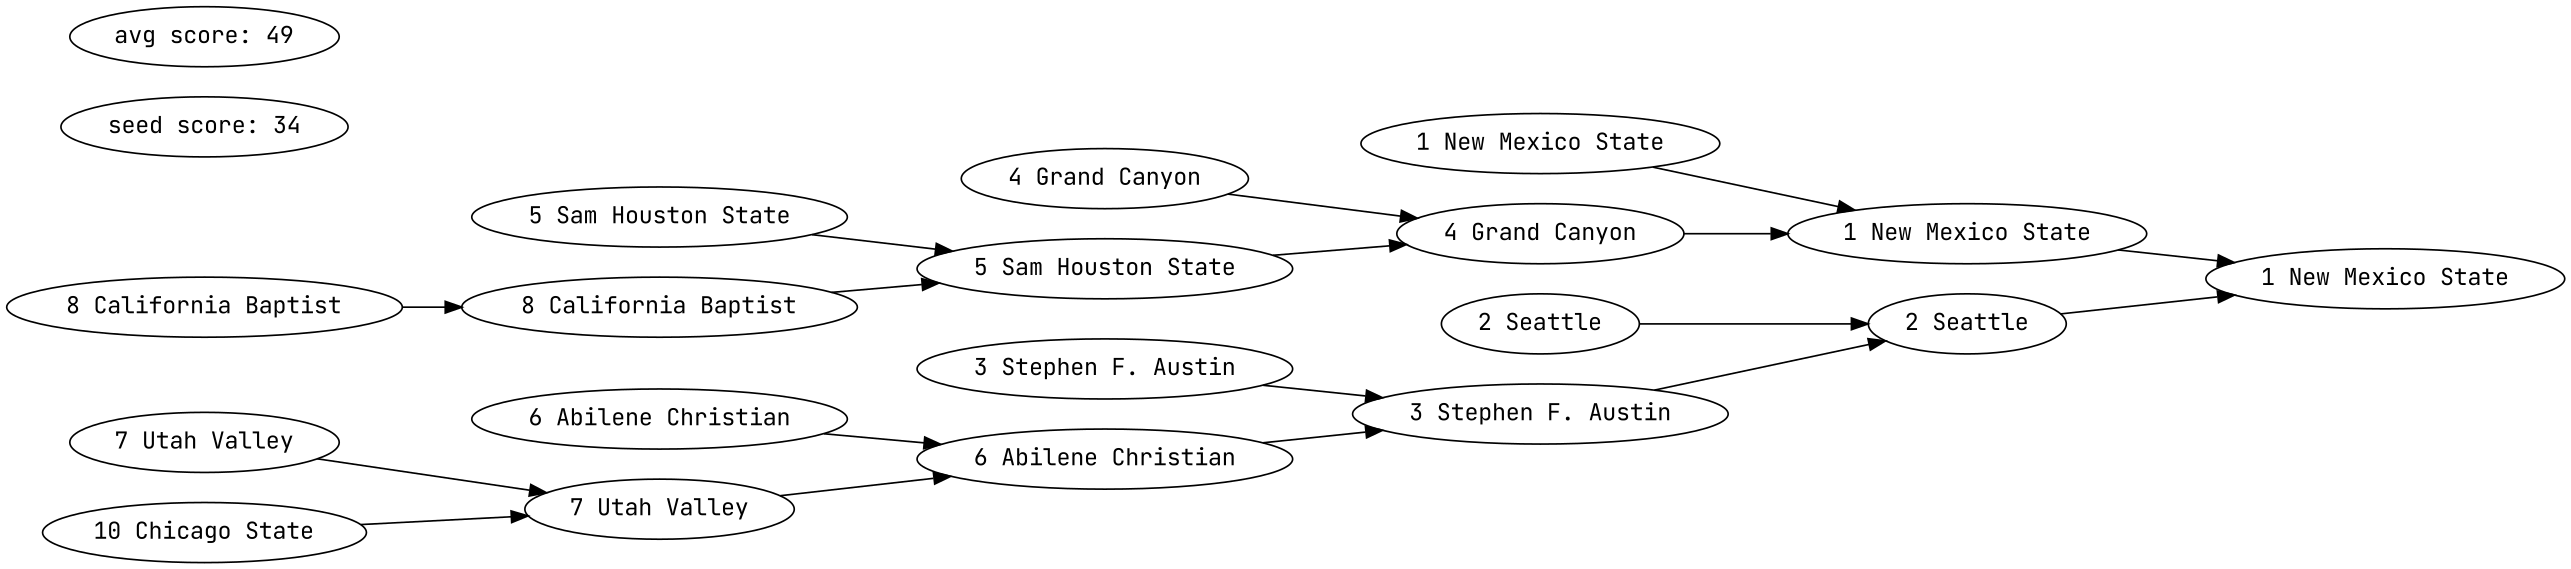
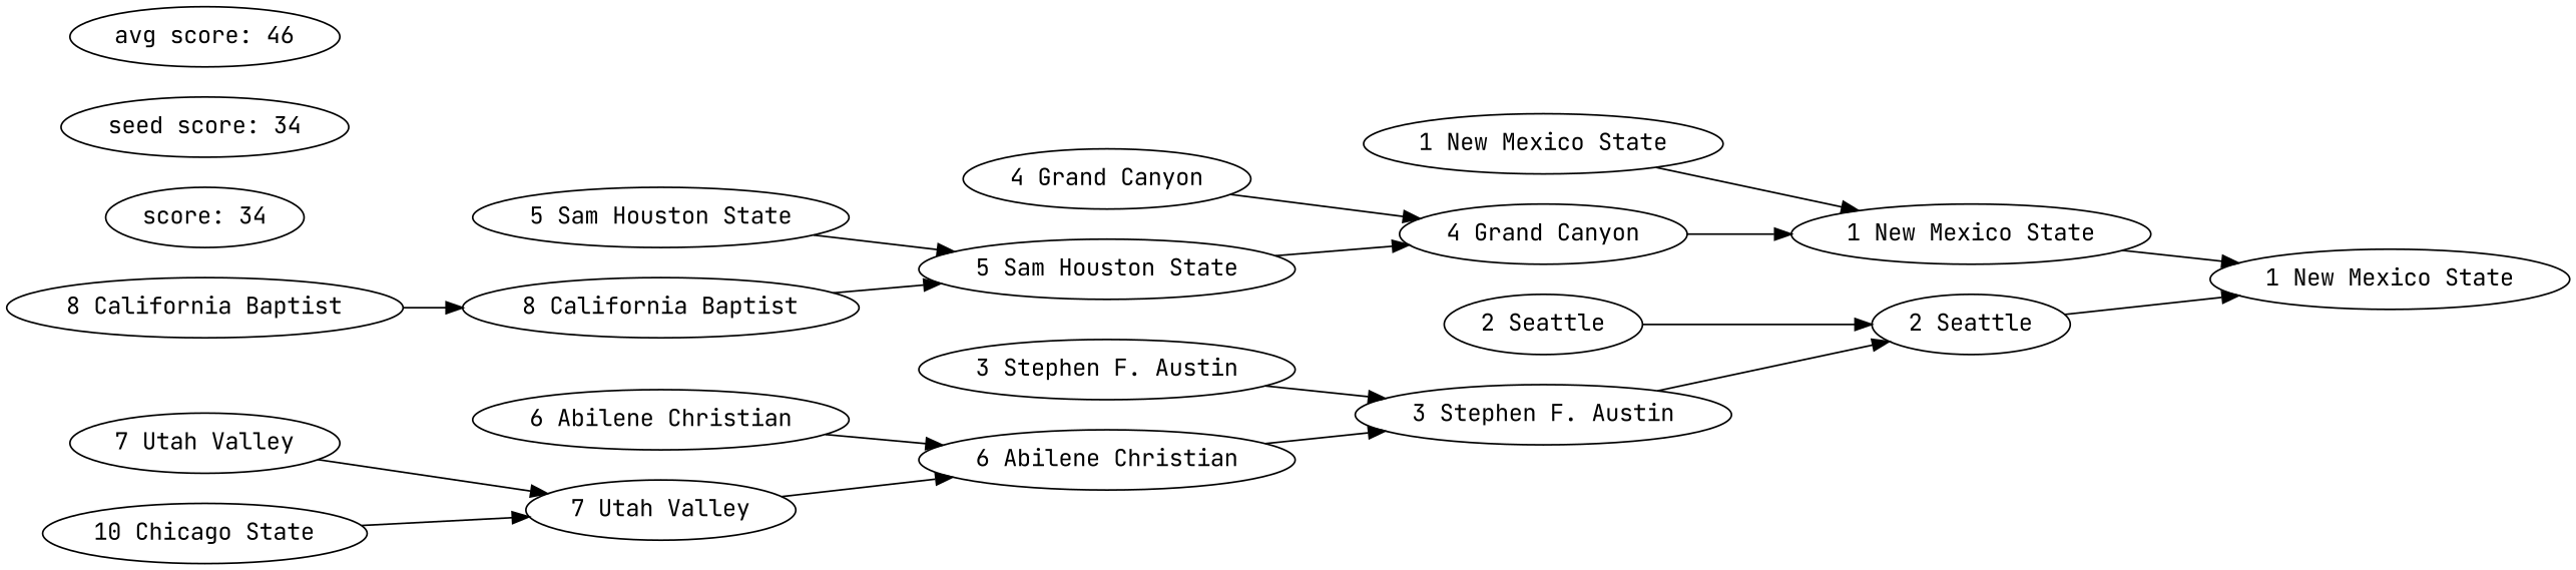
  digraph {
    fontname="JetBrains Mono"
    rankdir=LR
    node [fontname="JetBrains Mono"]
    edge [fontname="JetBrains Mono"]
    n1 [label="1 New Mexico State"]
    n2 [label="1 New Mexico State"]
    n3 [label="1 New Mexico State"]
    n4 [label="4 Grand Canyon"]
    n5 [label="4 Grand Canyon"]
    n6 [label="5 Sam Houston State"]
    n7 [label="5 Sam Houston State"]
    n8 [label="8 California Baptist"]
    n9 [label="8 California Baptist"]
    n10 [label="2 Seattle"]
    n11 [label="2 Seattle"]
    n12 [label="3 Stephen F. Austin"]
    n13 [label="3 Stephen F. Austin"]
    n14 [label="6 Abilene Christian"]
    n15 [label="6 Abilene Christian"]
    n16 [label="7 Utah Valley"]
    n17 [label="7 Utah Valley"]
    n18 [label="10 Chicago State"]
+   n19 [label="score: 34"]
    n20 [label="seed score: 34"]
-   n21 [label="avg score: 49"]
+   n21 [label="avg score: 46"]
    n2 -> n1
    n3 -> n2
    n4 -> n2
    n5 -> n4
    n6 -> n4
    n7 -> n6
    n8 -> n6
    n9 -> n8
    n10 -> n1
    n11 -> n10
    n12 -> n10
    n13 -> n12
    n14 -> n12
    n15 -> n14
    n16 -> n14
    n17 -> n16
    n18 -> n16
  }
